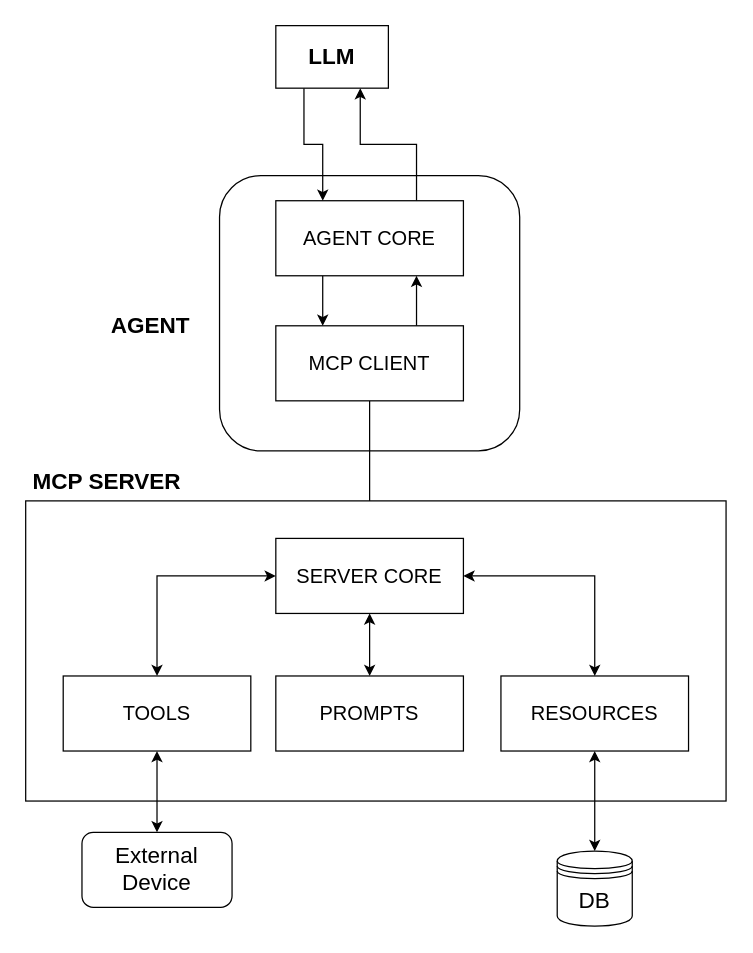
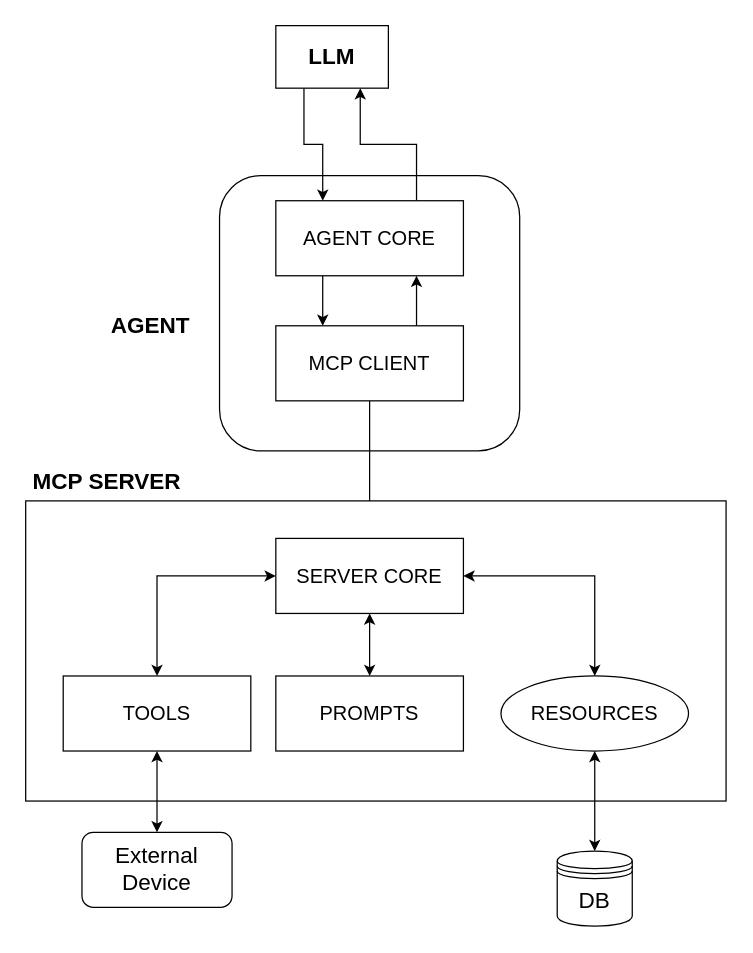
  <mxCell id="0" />
  <mxCell id="1" parent="0" />
  <mxCell id="2" value="" style="rounded=1;whiteSpace=wrap;html=1;" vertex="1" parent="1"><mxGeometry x="175" y="140" width="240" height="220" as="geometry" /></mxCell>
  <mxCell id="3" style="edgeStyle=orthogonalEdgeStyle;rounded=0;orthogonalLoop=1;jettySize=auto;html=1;exitX=0.75;exitY=0;exitDx=0;exitDy=0;entryX=0.75;entryY=1;entryDx=0;entryDy=0;" edge="1" parent="1" source="5" target="10"><mxGeometry relative="1" as="geometry" /></mxCell>
  <mxCell id="4" style="edgeStyle=orthogonalEdgeStyle;rounded=0;orthogonalLoop=1;jettySize=auto;html=1;exitX=0.25;exitY=1;exitDx=0;exitDy=0;entryX=0.25;entryY=0;entryDx=0;entryDy=0;" edge="1" parent="1" source="5" target="8"><mxGeometry relative="1" as="geometry" /></mxCell>
  <mxCell id="5" value="AGENT CORE" style="rounded=0;whiteSpace=wrap;html=1;fontSize=16;" vertex="1" parent="1"><mxGeometry x="220" y="160" width="150" height="60" as="geometry" /></mxCell>
  <mxCell id="6" style="edgeStyle=orthogonalEdgeStyle;rounded=0;orthogonalLoop=1;jettySize=auto;html=1;exitX=0.75;exitY=0;exitDx=0;exitDy=0;entryX=0.75;entryY=1;entryDx=0;entryDy=0;" edge="1" parent="1" source="8" target="5"><mxGeometry relative="1" as="geometry" /></mxCell>
  <mxCell id="7" style="edgeStyle=orthogonalEdgeStyle;rounded=0;orthogonalLoop=1;jettySize=auto;html=1;" edge="1" parent="1" source="8" target="17"><mxGeometry relative="1" as="geometry" /></mxCell>
  <mxCell id="8" value="MCP CLIENT" style="rounded=0;whiteSpace=wrap;html=1;fontSize=16;" vertex="1" parent="1"><mxGeometry x="220" y="260" width="150" height="60" as="geometry" /></mxCell>
  <mxCell id="9" style="edgeStyle=orthogonalEdgeStyle;rounded=0;orthogonalLoop=1;jettySize=auto;html=1;exitX=0.25;exitY=1;exitDx=0;exitDy=0;entryX=0.25;entryY=0;entryDx=0;entryDy=0;" edge="1" parent="1" source="10" target="5"><mxGeometry relative="1" as="geometry" /></mxCell>
  <mxCell id="10" value="LLM" style="rounded=0;whiteSpace=wrap;html=1;fontStyle=1;fontSize=18;" vertex="1" parent="1"><mxGeometry x="220" y="20" width="90" height="50" as="geometry" /></mxCell>
  <mxCell id="11" value="AGENT" style="text;strokeColor=none;fillColor=none;align=center;verticalAlign=middle;spacingLeft=4;spacingRight=4;overflow=hidden;points=[[0,0.5],[1,0.5]];portConstraint=eastwest;rotatable=0;whiteSpace=wrap;html=1;fontStyle=1;fontSize=18;" vertex="1" parent="1"><mxGeometry x="80" y="220" width="80" height="80" as="geometry" /></mxCell>
  <mxCell id="12" value="" style="rounded=0;whiteSpace=wrap;html=1;align=left;" vertex="1" parent="1"><mxGeometry x="20" y="400" width="560" height="240" as="geometry" /></mxCell>
  <mxCell id="13" value="MCP SERVER" style="text;strokeColor=none;fillColor=none;align=left;verticalAlign=middle;spacingLeft=4;spacingRight=4;overflow=hidden;points=[[0,0.5],[1,0.5]];portConstraint=eastwest;rotatable=0;whiteSpace=wrap;html=1;fontStyle=1;fontSize=18;" vertex="1" parent="1"><mxGeometry x="20" y="370" width="140" height="30" as="geometry" /></mxCell>
  <mxCell id="14" style="edgeStyle=orthogonalEdgeStyle;rounded=0;orthogonalLoop=1;jettySize=auto;html=1;exitX=0;exitY=0.5;exitDx=0;exitDy=0;entryX=0.5;entryY=0;entryDx=0;entryDy=0;startArrow=classic;startFill=1;" edge="1" parent="1" source="17" target="18"><mxGeometry relative="1" as="geometry" /></mxCell>
  <mxCell id="15" style="edgeStyle=orthogonalEdgeStyle;rounded=0;orthogonalLoop=1;jettySize=auto;html=1;entryX=0.5;entryY=0;entryDx=0;entryDy=0;startArrow=classic;startFill=1;" edge="1" parent="1" source="17" target="20"><mxGeometry relative="1" as="geometry" /></mxCell>
  <mxCell id="16" style="edgeStyle=orthogonalEdgeStyle;rounded=0;orthogonalLoop=1;jettySize=auto;html=1;exitX=0.5;exitY=1;exitDx=0;exitDy=0;startArrow=classic;startFill=1;" edge="1" parent="1" source="17" target="19"><mxGeometry relative="1" as="geometry" /></mxCell>
  <mxCell id="17" value="SERVER CORE" style="rounded=0;whiteSpace=wrap;html=1;fontSize=16;" vertex="1" parent="1"><mxGeometry x="220" y="430" width="150" height="60" as="geometry" /></mxCell>
  <mxCell id="18" value="TOOLS" style="rounded=0;whiteSpace=wrap;html=1;fontSize=16;" vertex="1" parent="1"><mxGeometry x="50" y="540" width="150" height="60" as="geometry" /></mxCell>
  <mxCell id="19" value="PROMPTS" style="rounded=0;whiteSpace=wrap;html=1;fontSize=16;" vertex="1" parent="1"><mxGeometry x="220" y="540" width="150" height="60" as="geometry" /></mxCell>
- <mxCell id="20" value="RESOURCES" style="rounded=0;whiteSpace=wrap;html=1;fontSize=16;" vertex="1" parent="1"><mxGeometry x="400" y="540" width="150" height="60" as="geometry" /></mxCell>
+ <mxCell id="20" value="RESOURCES" style="ellipse;whiteSpace=wrap;html=1;fontSize=16;" vertex="1" parent="1"><mxGeometry x="400" y="540" width="150" height="60" as="geometry" /></mxCell>
  <mxCell id="21" style="edgeStyle=orthogonalEdgeStyle;rounded=0;orthogonalLoop=1;jettySize=auto;html=1;exitX=0.5;exitY=1;exitDx=0;exitDy=0;startArrow=classic;startFill=1;entryX=0.5;entryY=0;entryDx=0;entryDy=0;" edge="1" parent="1" source="18" target="24"><mxGeometry relative="1" as="geometry"><mxPoint x="125" y="680" as="targetPoint" /></mxGeometry></mxCell>
  <mxCell id="22" style="edgeStyle=orthogonalEdgeStyle;rounded=0;orthogonalLoop=1;jettySize=auto;html=1;exitX=0.5;exitY=1;exitDx=0;exitDy=0;startArrow=classic;startFill=1;" edge="1" parent="1" source="20"><mxGeometry relative="1" as="geometry"><mxPoint x="475" y="680" as="targetPoint" /></mxGeometry></mxCell>
  <mxCell id="23" value="DB" style="shape=datastore;whiteSpace=wrap;html=1;fontSize=18;" vertex="1" parent="1"><mxGeometry x="445" y="680" width="60" height="60" as="geometry" /></mxCell>
  <mxCell id="24" value="External&lt;div&gt;Device&lt;/div&gt;" style="rounded=1;whiteSpace=wrap;html=1;fontSize=18;" vertex="1" parent="1"><mxGeometry x="65" y="665" width="120" height="60" as="geometry" /></mxCell>
